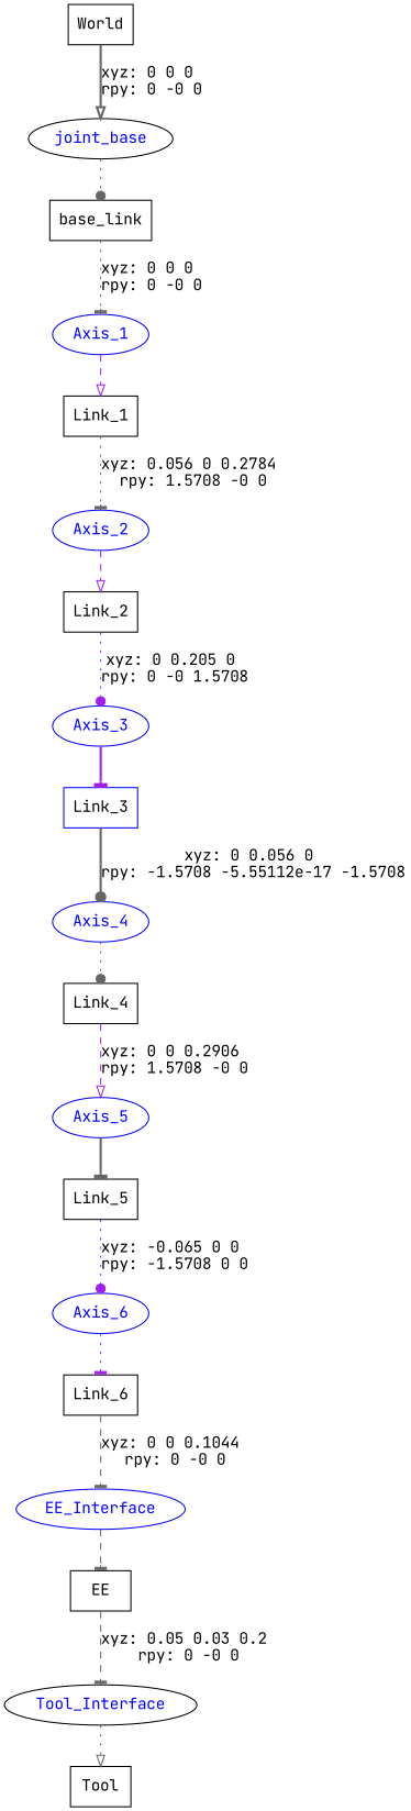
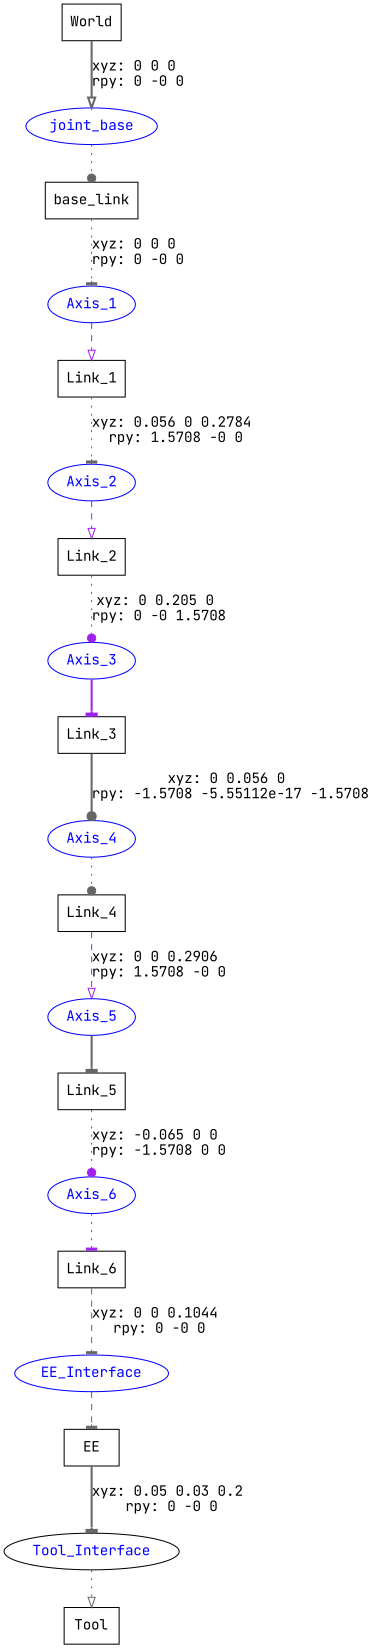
  digraph {
    fontname="JetBrains Mono"
    node [fontname="JetBrains Mono" shape=box]
    edge [arrowhead=tee color=gray40 fontname="JetBrains Mono" style=dotted]
    n1 [label=World]
-   joint_base [color=black fontcolor=blue shape=ellipse]
+   joint_base [color=blue fontcolor=blue shape=ellipse]
    n3 [label=base_link]
    Axis_1 [color=blue fontcolor=blue shape=ellipse]
    n5 [label=Link_1]
    Axis_2 [color=blue fontcolor=blue shape=ellipse]
    n7 [label=Link_2]
    Axis_3 [color=blue fontcolor=blue shape=ellipse]
-   n9 [label=Link_3 color=blue]
+   n9 [label=Link_3]
    Axis_4 [color=blue fontcolor=blue shape=ellipse]
    n11 [label=Link_4]
    Axis_5 [color=blue fontcolor=blue shape=ellipse]
    n13 [label=Link_5]
    Axis_6 [color=blue fontcolor=blue shape=ellipse]
    n15 [label=Link_6]
    EE_Interface [color=blue fontcolor=blue shape=ellipse]
    n17 [label=EE]
    Tool_Interface [color=black fontcolor=blue shape=ellipse]
    n19 [label=Tool]
    n1 -> joint_base [arrowhead=onormal label="xyz: 0 0 0 \nrpy: 0 -0 0" style=bold]
    joint_base -> n3 [arrowhead=dot]
    n3 -> Axis_1 [label="xyz: 0 0 0 \nrpy: 0 -0 0"]
    Axis_1 -> n5 [arrowhead=onormal color=purple style=dashed]
    n5 -> Axis_2 [label="xyz: 0.056 0 0.2784 \nrpy: 1.5708 -0 0"]
    Axis_2 -> n7 [arrowhead=onormal color=purple style=dashed]
    n7 -> Axis_3 [arrowhead=dot color=purple label="xyz: 0 0.205 0 \nrpy: 0 -0 1.5708"]
    Axis_3 -> n9 [color=purple style=bold]
    n9 -> Axis_4 [arrowhead=dot label="xyz: 0 0.056 0 \nrpy: -1.5708 -5.55112e-17 -1.5708" style=bold]
    Axis_4 -> n11 [arrowhead=dot]
    n11 -> Axis_5 [arrowhead=onormal color=purple label="xyz: 0 0 0.2906 \nrpy: 1.5708 -0 0" style=dashed]
    Axis_5 -> n13 [style=bold]
    n13 -> Axis_6 [arrowhead=dot color=purple label="xyz: -0.065 0 0 \nrpy: -1.5708 0 0"]
    Axis_6 -> n15 [color=purple]
    n15 -> EE_Interface [label="xyz: 0 0 0.1044 \nrpy: 0 -0 0" style=dashed]
    EE_Interface -> n17 [style=dashed]
-   n17 -> Tool_Interface [label="xyz: 0.05 0.03 0.2 \nrpy: 0 -0 0" style=dashed]
+   n17 -> Tool_Interface [label="xyz: 0.05 0.03 0.2 \nrpy: 0 -0 0" style=bold]
    Tool_Interface -> n19 [arrowhead=onormal]
  }
